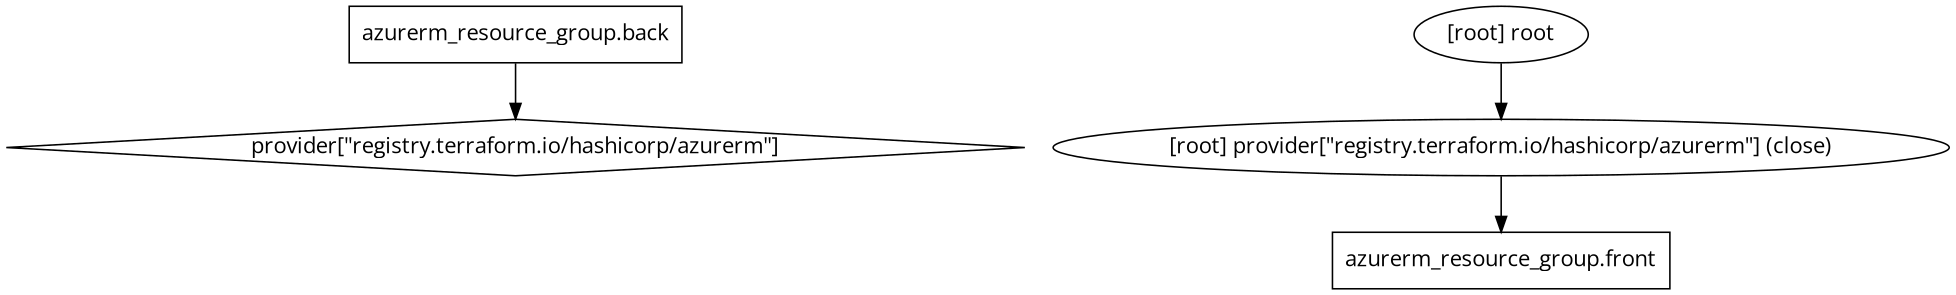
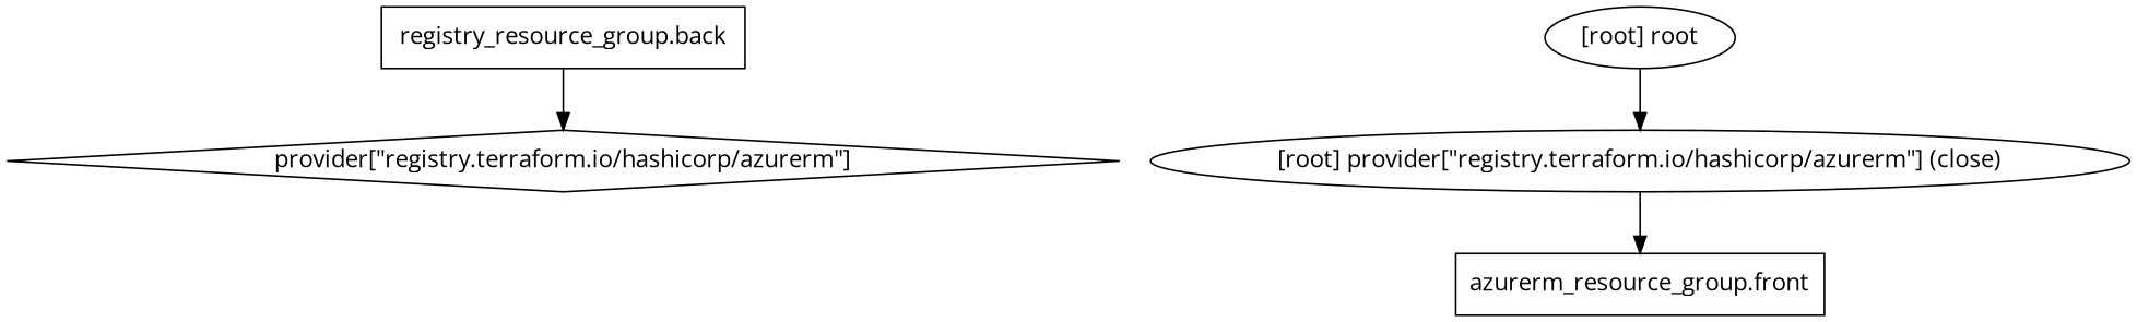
  digraph {
    compound=true
    fontname="Open Sans"
    newrank=true
    node [fontname="Open Sans"]
    edge [fontname="Open Sans"]
-   n1 [label="azurerm_resource_group.back" shape=box]
+   n1 [label="registry_resource_group.back" shape=box]
    n2 [label="provider[\"registry.terraform.io/hashicorp/azurerm\"]" shape=diamond]
    n3 [label="azurerm_resource_group.front" shape=box]
    "[root] provider[\"registry.terraform.io/hashicorp/azurerm\"] (close)"
    "[root] root"
    subgraph sub_1 {
      n1
      n2
      n3
      "[root] provider[\"registry.terraform.io/hashicorp/azurerm\"] (close)"
      "[root] root"
    }
    n1 -> n2
    "[root] provider[\"registry.terraform.io/hashicorp/azurerm\"] (close)" -> n3
    "[root] root" -> "[root] provider[\"registry.terraform.io/hashicorp/azurerm\"] (close)"
  }
